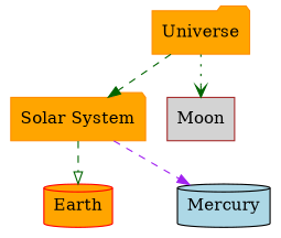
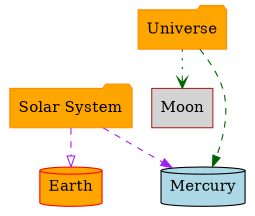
  digraph {
    node [color=darkorange fillcolor=orange shape=folder style=filled]
    edge [arrowhead=normal color=darkgreen style=dashed]
    Universe
    "Solar System"
    Moon [color=brown fillcolor=lightgrey shape=box]
    Mercury [color=black fillcolor=lightblue shape=cylinder]
    Earth [color=red shape=cylinder]
-   Universe -> "Solar System"
+   Universe -> Mercury
    Universe -> Moon [arrowhead=vee style=dotted]
    "Solar System" -> Mercury [color=purple]
-   "Solar System" -> Earth [arrowhead=onormal]
+   "Solar System" -> Earth [arrowhead=onormal color=purple]
  }
